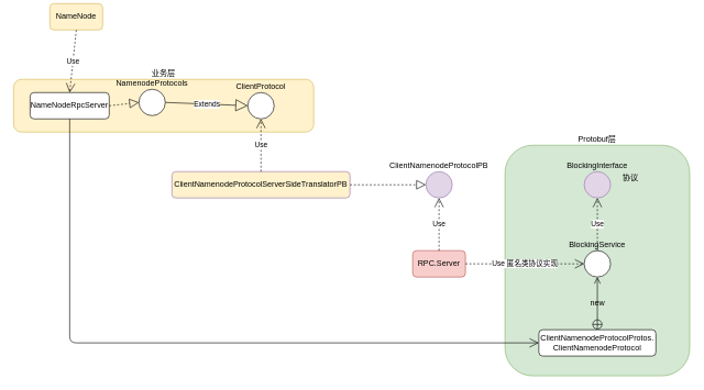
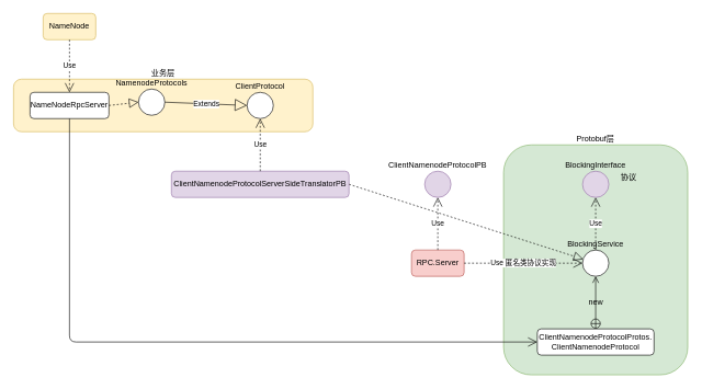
  <mxCell id="0" />
  <mxCell id="1" parent="0" />
  <mxCell id="2" value="Protobuf层" style="rounded=1;whiteSpace=wrap;html=1;fillColor=#d5e8d4;strokeColor=#82b366;labelPosition=center;verticalLabelPosition=top;align=center;verticalAlign=bottom;" parent="1" vertex="1"><mxGeometry x="765" y="220" width="280" height="350" as="geometry" /></mxCell>
  <mxCell id="3" value="业务层" style="rounded=1;whiteSpace=wrap;html=1;fillColor=#fff2cc;strokeColor=#d6b656;labelPosition=center;verticalLabelPosition=top;align=center;verticalAlign=bottom;" parent="1" vertex="1"><mxGeometry x="20" y="120" width="455" height="80" as="geometry" /></mxCell>
- <mxCell id="4" value="NameNode" style="rounded=1;whiteSpace=wrap;html=1;fillColor=#fff2cc;strokeColor=#d6b656;" parent="1" vertex="1"><mxGeometry x="75" y="5" width="80" height="40" as="geometry" /></mxCell>
+ <mxCell id="4" value="NameNode" style="rounded=1;whiteSpace=wrap;html=1;fillColor=#fff2cc;strokeColor=#d6b656;" parent="1" vertex="1"><mxGeometry x="65" y="20" width="80" height="40" as="geometry" /></mxCell>
  <mxCell id="5" value="&lt;div&gt;&lt;span&gt;NameNodeRpcServer&lt;/span&gt;&lt;br&gt;&lt;/div&gt;" style="rounded=1;whiteSpace=wrap;html=1;" parent="1" vertex="1"><mxGeometry x="45" y="140" width="120" height="40" as="geometry" /></mxCell>
  <mxCell id="6" value="Use" style="endArrow=open;endSize=12;dashed=1;html=1;exitX=0.5;exitY=1;exitDx=0;exitDy=0;entryX=0.5;entryY=0;entryDx=0;entryDy=0;" parent="1" source="4" target="5" edge="1"><mxGeometry width="160" relative="1" as="geometry"><mxPoint x="305" y="190" as="sourcePoint" /><mxPoint x="465" y="190" as="targetPoint" /></mxGeometry></mxCell>
  <mxCell id="7" value="" style="endArrow=block;dashed=1;endFill=0;endSize=12;html=1;entryX=0;entryY=0.5;entryDx=0;entryDy=0;exitX=1;exitY=0.5;exitDx=0;exitDy=0;" parent="1" source="5" target="9" edge="1"><mxGeometry width="160" relative="1" as="geometry"><mxPoint x="185" y="160" as="sourcePoint" /><mxPoint x="365" y="50" as="targetPoint" /></mxGeometry></mxCell>
  <mxCell id="8" value="ClientProtocol" style="ellipse;whiteSpace=wrap;html=1;aspect=fixed;labelPosition=center;verticalLabelPosition=top;align=center;verticalAlign=bottom;" parent="1" vertex="1"><mxGeometry x="375" y="140" width="40" height="40" as="geometry" /></mxCell>
  <mxCell id="9" value="&lt;span style=&quot;white-space: normal&quot;&gt;NamenodeProtocols&lt;/span&gt;" style="ellipse;whiteSpace=wrap;html=1;aspect=fixed;labelPosition=center;verticalLabelPosition=top;align=center;verticalAlign=bottom;" parent="1" vertex="1"><mxGeometry x="210" y="135" width="40" height="40" as="geometry" /></mxCell>
- <mxCell id="10" value="ClientNamenodeProtocolServerSideTranslatorPB" style="rounded=1;whiteSpace=wrap;html=1;fillColor=#fff2cc;strokeColor=#9673a6;" parent="1" vertex="1"><mxGeometry x="260" y="260" width="270" height="40" as="geometry" /></mxCell>
+ <mxCell id="10" value="ClientNamenodeProtocolServerSideTranslatorPB" style="rounded=1;whiteSpace=wrap;html=1;fillColor=#e1d5e7;strokeColor=#9673a6;" parent="1" vertex="1"><mxGeometry x="260" y="260" width="270" height="40" as="geometry" /></mxCell>
  <mxCell id="11" value="Use" style="endArrow=open;endSize=12;dashed=1;html=1;" parent="1" source="10" target="8" edge="1"><mxGeometry width="160" relative="1" as="geometry"><mxPoint x="395" y="260" as="sourcePoint" /><mxPoint x="255" y="480" as="targetPoint" /></mxGeometry></mxCell>
  <mxCell id="12" value="ClientNamenodeProtocolPB" style="ellipse;whiteSpace=wrap;html=1;aspect=fixed;labelPosition=center;verticalLabelPosition=top;align=center;verticalAlign=bottom;fillColor=#e1d5e7;strokeColor=#9673a6;" parent="1" vertex="1"><mxGeometry x="645" y="260" width="40" height="40" as="geometry" /></mxCell>
- <mxCell id="13" value="" style="endArrow=block;dashed=1;endFill=0;endSize=12;html=1;exitX=1;exitY=0.5;exitDx=0;exitDy=0;" parent="1" source="10" target="12" edge="1"><mxGeometry width="160" relative="1" as="geometry"><mxPoint x="145" y="480" as="sourcePoint" /><mxPoint x="305" y="480" as="targetPoint" /></mxGeometry></mxCell>
+ <mxCell id="13" value="" style="endArrow=block;dashed=1;endFill=0;endSize=12;html=1;exitX=1;exitY=0.5;exitDx=0;exitDy=0;" parent="1" source="10" target="22" edge="1"><mxGeometry width="160" relative="1" as="geometry"><mxPoint x="145" y="480" as="sourcePoint" /><mxPoint x="305" y="480" as="targetPoint" /></mxGeometry></mxCell>
  <mxCell id="14" value="BlockingInterface" style="ellipse;whiteSpace=wrap;html=1;aspect=fixed;labelPosition=center;verticalLabelPosition=top;align=center;verticalAlign=bottom;fillColor=#e1d5e7;strokeColor=#9673a6;" parent="1" vertex="1"><mxGeometry x="885" y="260" width="40" height="40" as="geometry" /></mxCell>
  <mxCell id="15" value="Use" style="endArrow=open;endSize=12;dashed=1;html=1;entryX=0.5;entryY=1;entryDx=0;entryDy=0;exitX=0.5;exitY=0;exitDx=0;exitDy=0;" parent="1" source="22" target="14" edge="1"><mxGeometry width="160" relative="1" as="geometry"><mxPoint x="905" y="380" as="sourcePoint" /><mxPoint x="265" y="480" as="targetPoint" /></mxGeometry></mxCell>
  <mxCell id="16" value="Extends" style="endArrow=block;endSize=16;endFill=0;html=1;exitX=1;exitY=0.5;exitDx=0;exitDy=0;entryX=0;entryY=0.5;entryDx=0;entryDy=0;" parent="1" source="9" target="8" edge="1"><mxGeometry width="160" relative="1" as="geometry"><mxPoint x="45" y="440" as="sourcePoint" /><mxPoint x="205" y="440" as="targetPoint" /></mxGeometry></mxCell>
  <mxCell id="17" value="RPC.Server" style="rounded=1;whiteSpace=wrap;html=1;fillColor=#f8cecc;strokeColor=#b85450;" parent="1" vertex="1"><mxGeometry x="625" y="380" width="80" height="40" as="geometry" /></mxCell>
  <mxCell id="18" value="Use" style="endArrow=open;endSize=12;dashed=1;html=1;exitX=0.5;exitY=0;exitDx=0;exitDy=0;entryX=0.5;entryY=1;entryDx=0;entryDy=0;" parent="1" source="17" target="12" edge="1"><mxGeometry width="160" relative="1" as="geometry"><mxPoint x="45" y="440" as="sourcePoint" /><mxPoint x="205" y="440" as="targetPoint" /></mxGeometry></mxCell>
  <mxCell id="19" value="Use 匿名类协议实现" style="endArrow=open;endSize=12;dashed=1;html=1;exitX=1;exitY=0.5;exitDx=0;exitDy=0;entryX=0;entryY=0.5;entryDx=0;entryDy=0;" parent="1" source="17" target="22" edge="1"><mxGeometry width="160" relative="1" as="geometry"><mxPoint x="45" y="440" as="sourcePoint" /><mxPoint x="860" y="400" as="targetPoint" /></mxGeometry></mxCell>
  <mxCell id="20" value="ClientNamenodeProtocolProtos.&lt;br&gt;ClientNamenodeProtocol" style="rounded=1;whiteSpace=wrap;html=1;" parent="1" vertex="1"><mxGeometry x="816.25" y="500" width="177.5" height="40" as="geometry" /></mxCell>
  <mxCell id="21" value="" style="endArrow=open;endFill=1;endSize=12;html=1;exitX=0.5;exitY=1;exitDx=0;exitDy=0;edgeStyle=orthogonalEdgeStyle;" parent="1" source="5" target="20" edge="1"><mxGeometry width="160" relative="1" as="geometry"><mxPoint x="45" y="560" as="sourcePoint" /><mxPoint x="835" y="520" as="targetPoint" /><Array as="points"><mxPoint x="105" y="520" /></Array></mxGeometry></mxCell>
  <mxCell id="22" value="BlockingService" style="ellipse;whiteSpace=wrap;html=1;aspect=fixed;labelPosition=center;verticalLabelPosition=top;align=center;verticalAlign=bottom;" parent="1" vertex="1"><mxGeometry x="885" y="380" width="40" height="40" as="geometry" /></mxCell>
  <mxCell id="23" value="" style="endArrow=open;startArrow=circlePlus;endFill=0;startFill=0;endSize=8;html=1;exitX=0.5;exitY=0;exitDx=0;exitDy=0;entryX=0.5;entryY=1;entryDx=0;entryDy=0;" parent="1" source="20" target="22" edge="1"><mxGeometry width="160" relative="1" as="geometry"><mxPoint x="833.75" y="600" as="sourcePoint" /><mxPoint x="993.75" y="600" as="targetPoint" /></mxGeometry></mxCell>
  <mxCell id="24" value="协议" style="text;html=1;align=center;verticalAlign=middle;resizable=0;points=[];;autosize=1;" parent="1" vertex="1"><mxGeometry x="935" y="260" width="40" height="20" as="geometry" /></mxCell>
  <mxCell id="25" value="new" style="text;html=1;align=center;verticalAlign=middle;resizable=0;points=[];;autosize=1;" vertex="1" parent="1"><mxGeometry x="885" y="450" width="40" height="20" as="geometry" /></mxCell>
